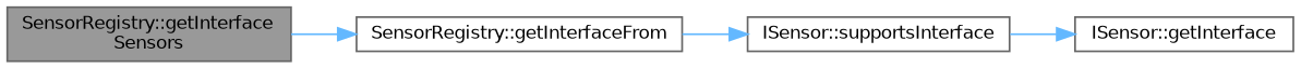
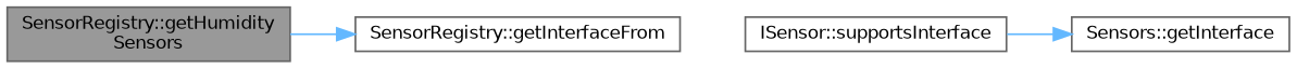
  digraph {
    rankdir=LR
    node [color=grey40 fillcolor=white fontname=Helvetica fontsize=10 shape=box style=filled]
    edge [color=steelblue1 fontname=Helvetica fontsize=10 labelfontname=Helvetica labelfontsize=10 style=solid]
-   n1 [color=gray40 fillcolor=grey60 fontcolor=black height=0.2 label="SensorRegistry::getInterface\lSensors" width=0.4]
+   n1 [color=gray40 fillcolor=grey60 fontcolor=black height=0.2 label="SensorRegistry::getHumidity\lSensors" width=0.4]
    n2 [height=0.2 label="SensorRegistry::getInterfaceFrom" width=0.4]
    n3 [height=0.2 label="ISensor::supportsInterface" width=0.4]
-   n4 [height=0.2 label="ISensor::getInterface" width=0.4]
+   n4 [height=0.2 label="Sensors::getInterface" width=0.4]
    n1 -> n2
-   n2 -> n3
    n3 -> n4
  }
